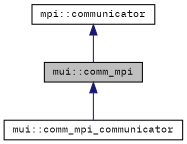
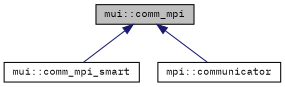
  digraph {
    fontname="IBM Plex Mono"
    node [color=black fillcolor=white fontname="IBM Plex Mono" fontsize=10 shape=record style=filled]
    edge [color=midnightblue dir=back fontname="IBM Plex Mono" fontsize=10 labelfontname=Helvetica labelfontsize=10 style=solid]
    n1 [fillcolor=grey75 fontcolor=black height=0.2 label="mui::comm_mpi" width=0.4]
-   n2 [height=0.2 label="mui::comm_mpi_communicator" width=0.4]
+   n2 [height=0.2 label="mui::comm_mpi_smart" width=0.4]
    n3 [height=0.2 label="mpi::communicator" width=0.4]
    n1 -> n2
-   n3 -> n1
+   n1 -> n3
  }
